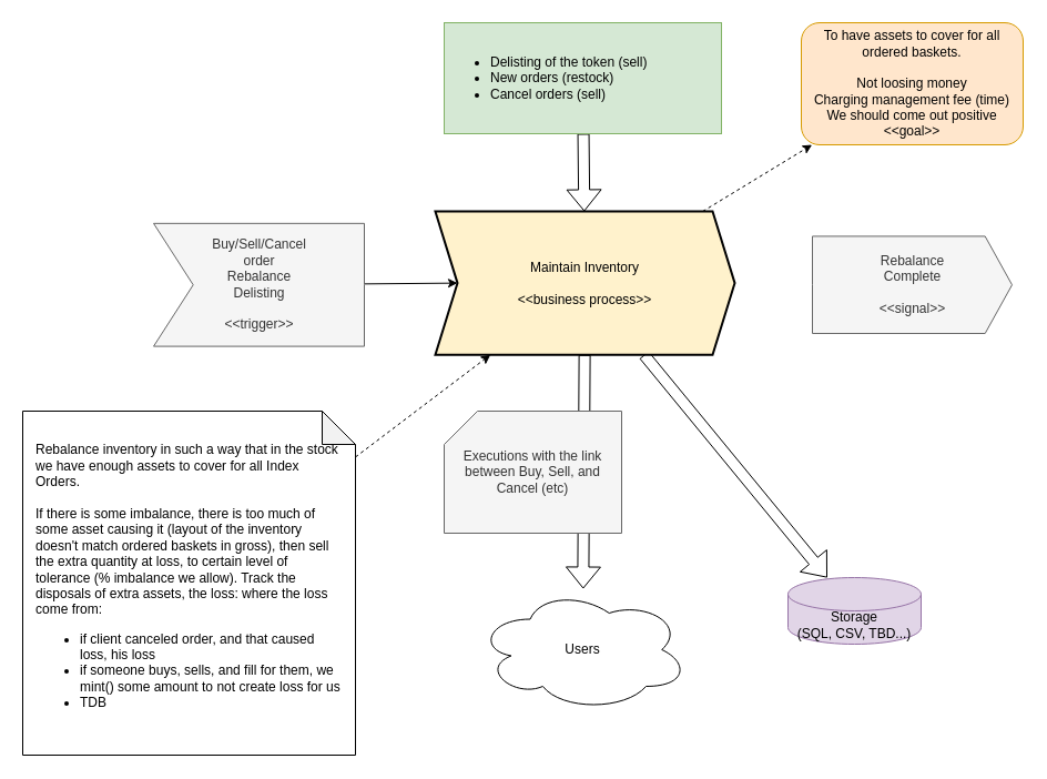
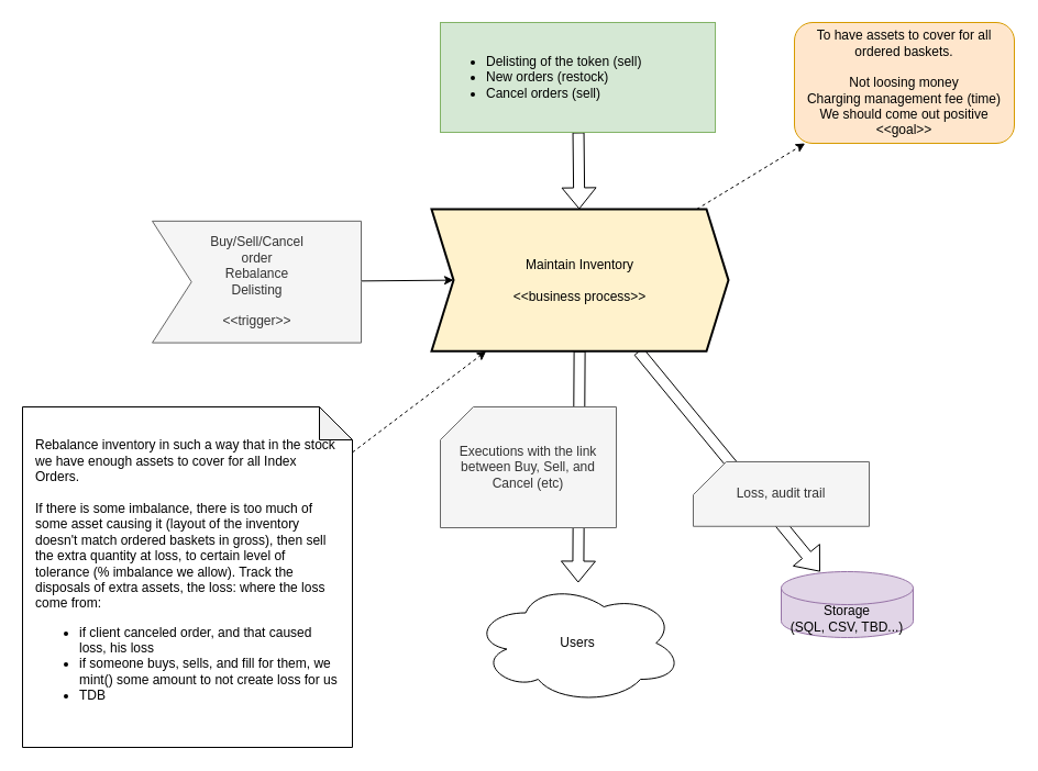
  <mxCell id="0" />
  <mxCell id="1" parent="0" />
  <mxCell id="2" style="rounded=0;orthogonalLoop=1;jettySize=auto;html=1;shape=flexArrow;" parent="1" source="5" target="11" edge="1"><mxGeometry relative="1" as="geometry" /></mxCell>
  <mxCell id="3" style="rounded=0;orthogonalLoop=1;jettySize=auto;html=1;shape=flexArrow;" parent="1" source="5" target="15" edge="1"><mxGeometry relative="1" as="geometry"><mxPoint x="550" y="550" as="targetPoint" /></mxGeometry></mxCell>
  <mxCell id="4" style="rounded=0;orthogonalLoop=1;jettySize=auto;html=1;dashed=1;" parent="1" source="5" target="14" edge="1"><mxGeometry relative="1" as="geometry" /></mxCell>
  <mxCell id="5" value="Maintain Inventory&lt;div&gt;&lt;br&gt;&lt;/div&gt;&lt;div&gt;&amp;lt;&amp;lt;business process&amp;gt;&amp;gt;&lt;/div&gt;" style="shape=step;perimeter=stepPerimeter;whiteSpace=wrap;html=1;fixedSize=1;fillColor=#fff2cc;strokeColor=#000000;strokeWidth=2;size=20;" parent="1" vertex="1"><mxGeometry x="392" y="190" width="270" height="129.23" as="geometry" /></mxCell>
  <mxCell id="6" style="rounded=0;orthogonalLoop=1;jettySize=auto;html=1;shape=flexArrow;" parent="1" source="7" target="5" edge="1"><mxGeometry relative="1" as="geometry" /></mxCell>
  <mxCell id="7" value="&lt;ul&gt;&lt;li&gt;Delisting of the token (sell)&lt;/li&gt;&lt;li&gt;New orders (restock)&lt;/li&gt;&lt;li&gt;Cancel orders (sell)&lt;/li&gt;&lt;/ul&gt;" style="rounded=0;whiteSpace=wrap;html=1;align=left;fillColor=#d5e8d4;strokeColor=#82b366;" parent="1" vertex="1"><mxGeometry x="400" y="20" width="250" height="100" as="geometry" /></mxCell>
  <mxCell id="8" style="rounded=0;orthogonalLoop=1;jettySize=auto;html=1;dashed=1;" parent="1" source="9" target="5" edge="1"><mxGeometry relative="1" as="geometry" /></mxCell>
  <mxCell id="9" value="Rebalance inventory in such a way that in the stock we have enough assets to cover for all Index Orders.&lt;div&gt;&lt;br&gt;&lt;/div&gt;&lt;div&gt;If there is some imbalance, there is too much of some asset causing it (layout of the inventory doesn't match ordered baskets in gross), then sell the extra quantity at loss, to certain level of tolerance (% imbalance we allow). Track the disposals of extra assets, the loss: where the loss come from:&lt;/div&gt;&lt;div&gt;&lt;ul&gt;&lt;li&gt;if client canceled order, and that caused loss, his loss&lt;/li&gt;&lt;li&gt;if someone buys, sells, and fill for them, we mint() some amount to not create loss for us&lt;/li&gt;&lt;li&gt;TDB&lt;/li&gt;&lt;/ul&gt;&lt;/div&gt;" style="shape=note;whiteSpace=wrap;html=1;backgroundOutline=1;darkOpacity=0.05;align=left;spacingTop=10;spacingLeft=10;spacingBottom=10;spacingRight=10;" parent="1" vertex="1"><mxGeometry x="20" y="370" width="300" height="310" as="geometry" /></mxCell>
  <mxCell id="10" style="rounded=0;orthogonalLoop=1;jettySize=auto;html=1;entryX=0;entryY=0.5;entryDx=0;entryDy=0;" parent="1" source="16" target="5" edge="1"><mxGeometry relative="1" as="geometry"><mxPoint x="382" y="267.82" as="sourcePoint" /></mxGeometry></mxCell>
  <mxCell id="11" value="Storage&lt;div&gt;(SQL, CSV, TBD...)&lt;/div&gt;" style="shape=cylinder3;whiteSpace=wrap;html=1;boundedLbl=1;backgroundOutline=1;size=15;fillColor=#e1d5e7;strokeColor=#9673a6;" parent="1" vertex="1"><mxGeometry x="710" y="520" width="120" height="60" as="geometry" /></mxCell>
  <mxCell id="12" value="&lt;span style=&quot;background-color: initial;&quot;&gt;Executions with the link between Buy, Sell, and Cancel (etc)&lt;/span&gt;" style="shape=card;whiteSpace=wrap;html=1;spacingLeft=10;spacingBottom=10;spacingTop=10;spacingRight=10;fillColor=#f5f5f5;fontColor=#333333;strokeColor=#666666;" parent="1" vertex="1"><mxGeometry x="400" y="370" width="160" height="110" as="geometry" /></mxCell>
+ <mxCell id="13" value="Loss, audit trail" style="shape=card;whiteSpace=wrap;html=1;spacingLeft=10;spacingBottom=10;spacingTop=10;spacingRight=10;fillColor=#f5f5f5;fontColor=#333333;strokeColor=#666666;" parent="1" vertex="1"><mxGeometry x="630" y="420" width="160" height="58.75" as="geometry" /></mxCell>
  <mxCell id="14" value="&lt;div&gt;To have assets to cover for all ordered baskets.&lt;/div&gt;&lt;div&gt;&lt;br&gt;&lt;/div&gt;&lt;div&gt;Not loosing money&lt;/div&gt;&lt;div&gt;Charging management fee (time)&lt;/div&gt;&lt;div&gt;We should come out positive&lt;/div&gt;&amp;lt;&amp;lt;goal&amp;gt;&amp;gt;" style="rounded=1;whiteSpace=wrap;html=1;spacingLeft=10;spacingBottom=10;spacingTop=10;spacingRight=10;fillColor=#ffe6cc;strokeColor=#d79b00;" parent="1" vertex="1"><mxGeometry x="722" y="20" width="200" height="110" as="geometry" /></mxCell>
  <mxCell id="15" value="Users" style="ellipse;shape=cloud;whiteSpace=wrap;html=1;" parent="1" vertex="1"><mxGeometry x="430" y="530" width="190" height="110" as="geometry" /></mxCell>
  <mxCell id="16" value="&lt;span style=&quot;color: rgb(51, 51, 51); font-family: Helvetica; font-size: 12px; font-style: normal; font-variant-ligatures: normal; font-variant-caps: normal; font-weight: 400; letter-spacing: normal; orphans: 2; text-align: center; text-indent: 0px; text-transform: none; widows: 2; word-spacing: 0px; -webkit-text-stroke-width: 0px; white-space: normal; text-decoration-thickness: initial; text-decoration-style: initial; text-decoration-color: initial; float: none; display: inline !important;&quot;&gt;Buy/Sell/Cancel order&lt;/span&gt;&lt;div style=&quot;forced-color-adjust: none; color: rgb(51, 51, 51); font-family: Helvetica; font-size: 12px; font-style: normal; font-variant-ligatures: normal; font-variant-caps: normal; font-weight: 400; letter-spacing: normal; orphans: 2; text-align: center; text-indent: 0px; text-transform: none; widows: 2; word-spacing: 0px; -webkit-text-stroke-width: 0px; white-space: normal; text-decoration-thickness: initial; text-decoration-style: initial; text-decoration-color: initial;&quot;&gt;Rebalance&lt;/div&gt;&lt;div style=&quot;forced-color-adjust: none; color: rgb(51, 51, 51); font-family: Helvetica; font-size: 12px; font-style: normal; font-variant-ligatures: normal; font-variant-caps: normal; font-weight: 400; letter-spacing: normal; orphans: 2; text-align: center; text-indent: 0px; text-transform: none; widows: 2; word-spacing: 0px; -webkit-text-stroke-width: 0px; white-space: normal; text-decoration-thickness: initial; text-decoration-style: initial; text-decoration-color: initial;&quot;&gt;Delisting&lt;/div&gt;&lt;div style=&quot;forced-color-adjust: none; color: rgb(51, 51, 51); font-family: Helvetica; font-size: 12px; font-style: normal; font-variant-ligatures: normal; font-variant-caps: normal; font-weight: 400; letter-spacing: normal; orphans: 2; text-align: center; text-indent: 0px; text-transform: none; widows: 2; word-spacing: 0px; -webkit-text-stroke-width: 0px; white-space: normal; text-decoration-thickness: initial; text-decoration-style: initial; text-decoration-color: initial;&quot;&gt;&lt;br style=&quot;forced-color-adjust: none;&quot;&gt;&lt;/div&gt;&lt;div style=&quot;forced-color-adjust: none; color: rgb(51, 51, 51); font-family: Helvetica; font-size: 12px; font-style: normal; font-variant-ligatures: normal; font-variant-caps: normal; font-weight: 400; letter-spacing: normal; orphans: 2; text-align: center; text-indent: 0px; text-transform: none; widows: 2; word-spacing: 0px; -webkit-text-stroke-width: 0px; white-space: normal; text-decoration-thickness: initial; text-decoration-style: initial; text-decoration-color: initial;&quot;&gt;&amp;lt;&amp;lt;trigger&amp;gt;&amp;gt;&lt;/div&gt;" style="html=1;shadow=0;dashed=0;align=center;verticalAlign=middle;shape=mxgraph.arrows2.arrow;dy=0;dx=0;notch=35.7;fillColor=#f5f5f5;fontColor=#333333;strokeColor=#666666;labelBackgroundColor=none;" parent="1" vertex="1"><mxGeometry x="138" y="200.83" width="190" height="110.77" as="geometry" /></mxCell>
- <mxCell id="17" value="&lt;span style=&quot;text-wrap: wrap;&quot;&gt;Rebalance&lt;/span&gt;&lt;div style=&quot;text-wrap: wrap;&quot;&gt;Complete&lt;/div&gt;&lt;div style=&quot;text-wrap: wrap;&quot;&gt;&lt;br&gt;&lt;/div&gt;&lt;div style=&quot;text-wrap: wrap;&quot;&gt;&amp;lt;&amp;lt;signal&amp;gt;&amp;gt;&lt;/div&gt;" style="html=1;shadow=0;dashed=0;align=center;verticalAlign=middle;shape=mxgraph.arrows2.arrow;dy=0;dx=24.3;notch=0;fillColor=#f5f5f5;fontColor=#333333;strokeColor=#666666;" parent="1" vertex="1"><mxGeometry x="732" y="212.43" width="180" height="87.57" as="geometry" /></mxCell>
